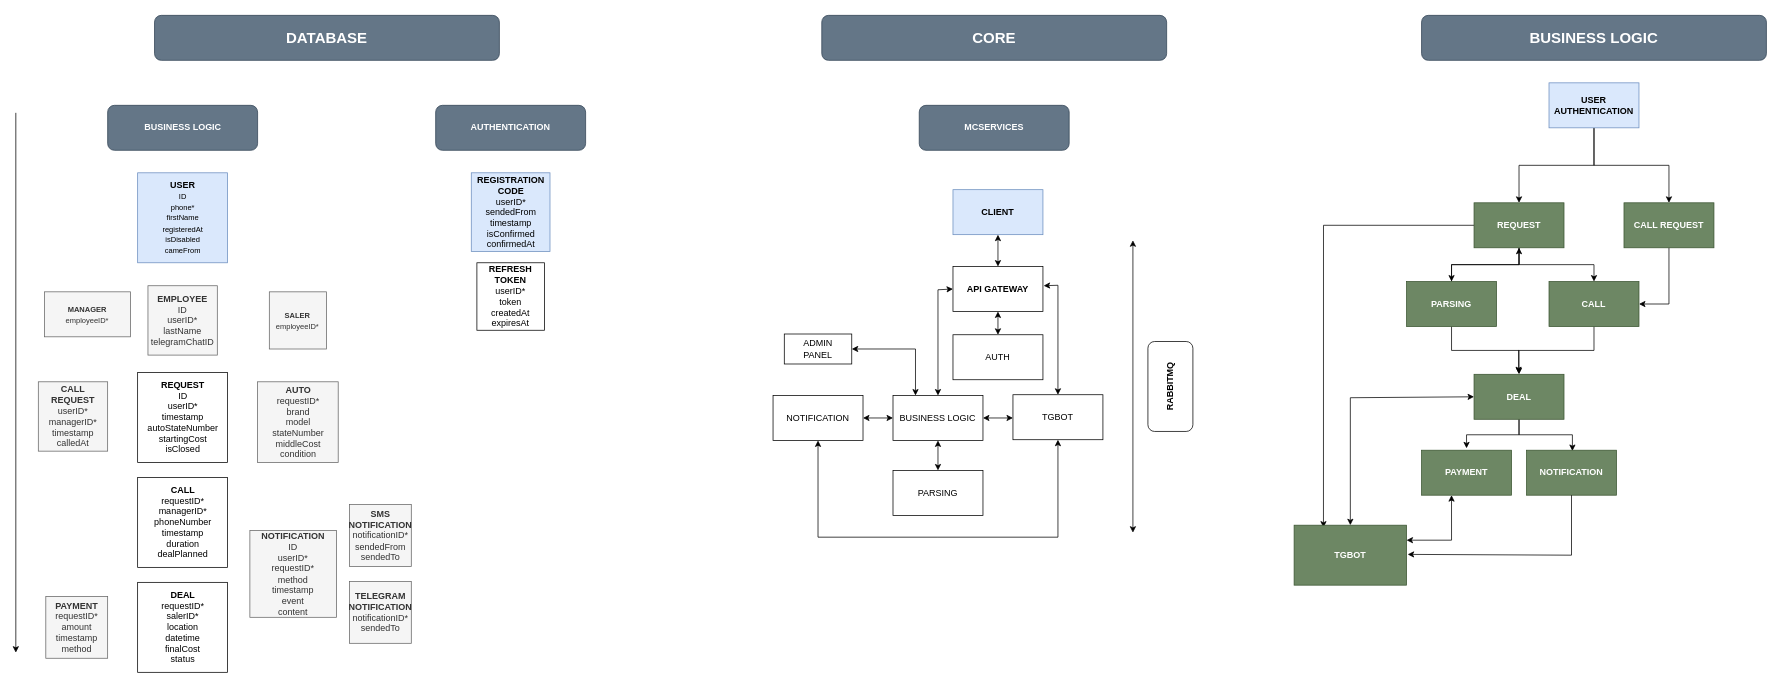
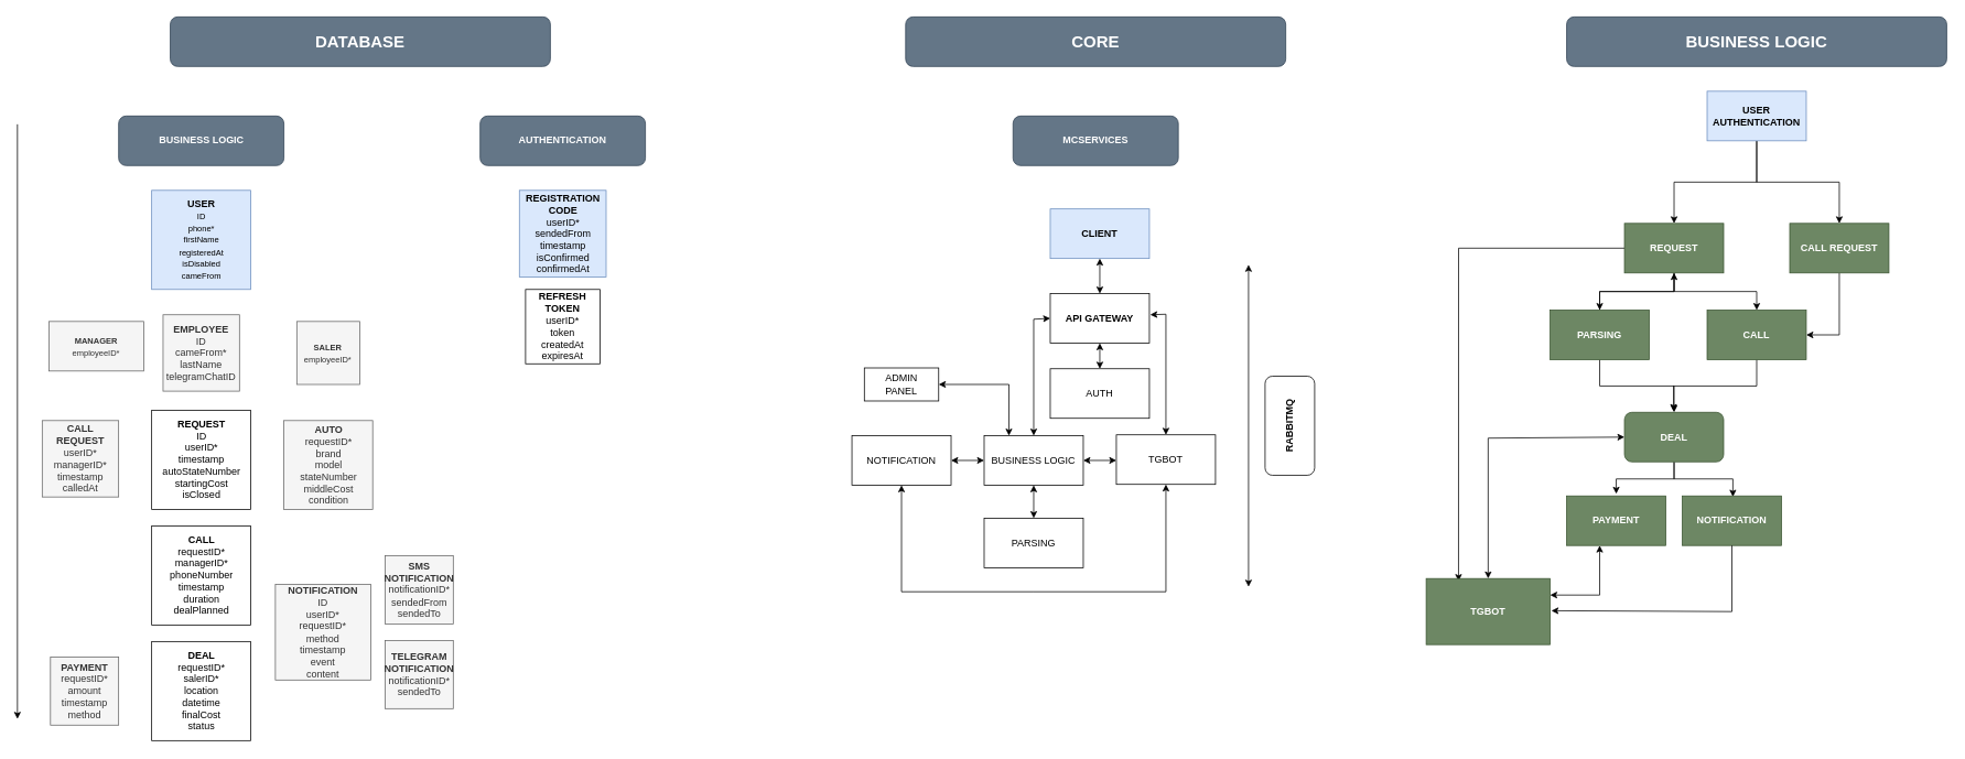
  <mxCell id="0" />
  <mxCell id="1" parent="0" />
  <mxCell id="2" value="&lt;b&gt;USER&lt;/b&gt;&lt;br&gt;&lt;font style=&quot;font-size: 10px;&quot;&gt;ID&lt;br&gt;phone*&lt;br&gt;firstName&lt;br&gt;registeredAt&lt;br&gt;isDisabled&lt;br&gt;cameFrom&lt;br&gt;&lt;/font&gt;" style="whiteSpace=wrap;html=1;aspect=fixed;fillColor=#dae8fc;strokeColor=#6c8ebf;" parent="1" vertex="1"><mxGeometry x="182.5" y="230" width="120" height="120" as="geometry" /></mxCell>
  <mxCell id="3" value="&lt;b&gt;AUTO&lt;/b&gt;&lt;br&gt;requestID*&lt;br&gt;brand&lt;br&gt;model&lt;br&gt;stateNumber&lt;br&gt;middleCost&lt;br&gt;condition" style="whiteSpace=wrap;html=1;aspect=fixed;fillColor=#f5f5f5;fontColor=#333333;strokeColor=#666666;" parent="1" vertex="1"><mxGeometry x="342.5" y="508.75" width="107.5" height="107.5" as="geometry" /></mxCell>
  <mxCell id="4" value="&lt;b&gt;REQUEST&lt;br&gt;&lt;/b&gt;ID&lt;br&gt;userID*&lt;br&gt;timestamp&lt;br&gt;autoStateNumber&lt;br&gt;startingCost&lt;br&gt;isClosed" style="whiteSpace=wrap;html=1;aspect=fixed;container=1;" parent="1" vertex="1"><mxGeometry x="182.5" y="496.25" width="120" height="120" as="geometry"><mxRectangle x="202.5" y="360" width="130" height="110" as="alternateBounds" /></mxGeometry></mxCell>
  <mxCell id="5" value="&lt;b&gt;CALL&lt;br&gt;&lt;/b&gt;requestID*&lt;br&gt;managerID*&lt;br&gt;phoneNumber&lt;br&gt;timestamp&lt;br&gt;duration&lt;br&gt;dealPlanned" style="whiteSpace=wrap;html=1;aspect=fixed;" parent="1" vertex="1"><mxGeometry x="182.5" y="636.25" width="120" height="120" as="geometry" /></mxCell>
  <mxCell id="6" value="&lt;b&gt;DEAL&lt;/b&gt;&lt;br&gt;requestID*&lt;br&gt;salerID*&lt;br&gt;location&lt;br&gt;datetime&lt;br&gt;finalCost&lt;br&gt;status" style="whiteSpace=wrap;html=1;aspect=fixed;" parent="1" vertex="1"><mxGeometry x="182.5" y="776.25" width="120" height="120" as="geometry" /></mxCell>
  <mxCell id="7" value="&lt;font style=&quot;font-size: 10px;&quot;&gt;&lt;b&gt;MANAGER&lt;br&gt;&lt;/b&gt;employeeID*&lt;br&gt;&lt;/font&gt;" style="whiteSpace=wrap;html=1;aspect=fixed;fillColor=#f5f5f5;strokeColor=#666666;fontColor=#333333;" parent="1" vertex="1"><mxGeometry x="58.13" y="388.75" width="115" height="60" as="geometry" /></mxCell>
  <mxCell id="8" value="&lt;font style=&quot;font-size: 10px;&quot;&gt;&lt;b&gt;SALER&lt;br&gt;&lt;/b&gt;employeeID*&lt;br&gt;&lt;/font&gt;" style="whiteSpace=wrap;html=1;aspect=fixed;fillColor=#f5f5f5;strokeColor=#666666;fontColor=#333333;" parent="1" vertex="1"><mxGeometry x="358.13" y="388.76" width="76.25" height="76.25" as="geometry" /></mxCell>
  <mxCell id="9" value="&lt;b&gt;PAYMENT&lt;br&gt;&lt;/b&gt;requestID*&lt;br&gt;amount&lt;br&gt;timestamp&lt;br&gt;method" style="whiteSpace=wrap;html=1;aspect=fixed;fillColor=#f5f5f5;fontColor=#333333;strokeColor=#666666;" parent="1" vertex="1"><mxGeometry x="60" y="795" width="82.5" height="82.5" as="geometry" /></mxCell>
  <mxCell id="10" value="BUSINESS LOGIC" style="rounded=1;whiteSpace=wrap;html=1;fillColor=#647687;strokeColor=#314354;fontColor=#ffffff;fontStyle=1" parent="1" vertex="1"><mxGeometry x="142.5" y="140" width="200" height="60" as="geometry" /></mxCell>
  <mxCell id="11" value="" style="endArrow=classic;html=1;rounded=0;" parent="1" edge="1"><mxGeometry width="50" height="50" relative="1" as="geometry"><mxPoint x="20" y="150" as="sourcePoint" /><mxPoint x="20" y="870" as="targetPoint" /></mxGeometry></mxCell>
  <mxCell id="12" value="&lt;b&gt;REGISTRATION&lt;/b&gt;&lt;br&gt;&lt;b&gt;CODE&lt;/b&gt;&lt;br&gt;userID*&lt;br&gt;sendedFrom&lt;br&gt;timestamp&lt;br&gt;isConfirmed&lt;br&gt;confirmedAt" style="whiteSpace=wrap;html=1;aspect=fixed;fillColor=#dae8fc;strokeColor=#6c8ebf;" parent="1" vertex="1"><mxGeometry x="627.5" y="230" width="105" height="105" as="geometry" /></mxCell>
  <mxCell id="13" value="&lt;b&gt;REFRESH&lt;/b&gt;&lt;br&gt;&lt;b&gt;TOKEN&lt;/b&gt;&lt;br&gt;userID*&lt;br&gt;token&lt;br&gt;createdAt&lt;br&gt;expiresAt" style="whiteSpace=wrap;html=1;aspect=fixed;" parent="1" vertex="1"><mxGeometry x="635" y="350" width="90" height="90" as="geometry" /></mxCell>
  <mxCell id="14" value="AUTHENTICATION" style="rounded=1;whiteSpace=wrap;html=1;fillColor=#647687;strokeColor=#314354;fontColor=#ffffff;fontStyle=1" parent="1" vertex="1"><mxGeometry x="580" y="140" width="200" height="60" as="geometry" /></mxCell>
  <mxCell id="15" value="&lt;b&gt;CALL&lt;/b&gt;&lt;br&gt;&lt;b&gt;REQUEST&lt;br&gt;&lt;/b&gt;userID*&lt;br&gt;managerID*&lt;br&gt;timestamp&lt;br&gt;calledAt" style="whiteSpace=wrap;html=1;aspect=fixed;fillColor=#f5f5f5;fontColor=#333333;strokeColor=#666666;" parent="1" vertex="1"><mxGeometry x="50" y="508.75" width="92.5" height="92.5" as="geometry" /></mxCell>
  <mxCell id="16" value="MCSERVICES" style="rounded=1;whiteSpace=wrap;html=1;fillColor=#647687;strokeColor=#314354;fontColor=#ffffff;fontStyle=1" parent="1" vertex="1"><mxGeometry x="1225" y="140" width="200" height="60" as="geometry" /></mxCell>
  <mxCell id="17" value="BUSINESS LOGIC" style="rounded=0;whiteSpace=wrap;html=1;" parent="1" vertex="1"><mxGeometry x="1190" y="527" width="120" height="60" as="geometry" /></mxCell>
  <mxCell id="18" value="PARSING" style="rounded=0;whiteSpace=wrap;html=1;" parent="1" vertex="1"><mxGeometry x="1190" y="627" width="120" height="60" as="geometry" /></mxCell>
  <mxCell id="19" value="TGBOT" style="rounded=0;whiteSpace=wrap;html=1;" parent="1" vertex="1"><mxGeometry x="1350" y="526" width="120" height="60" as="geometry" /></mxCell>
  <mxCell id="20" value="API GATEWAY" style="rounded=0;whiteSpace=wrap;html=1;fontStyle=1" parent="1" vertex="1"><mxGeometry x="1270" y="355" width="120" height="60" as="geometry" /></mxCell>
  <mxCell id="21" value="" style="endArrow=classic;startArrow=classic;html=1;rounded=0;entryX=0.5;entryY=0;entryDx=0;entryDy=0;exitX=1.008;exitY=0.426;exitDx=0;exitDy=0;exitPerimeter=0;" parent="1" source="20" target="19" edge="1"><mxGeometry width="50" height="50" relative="1" as="geometry"><mxPoint x="1330" y="456" as="sourcePoint" /><mxPoint x="1380" y="516" as="targetPoint" /><Array as="points"><mxPoint x="1410" y="380" /></Array></mxGeometry></mxCell>
  <mxCell id="22" value="" style="endArrow=classic;startArrow=classic;html=1;rounded=0;exitX=0.5;exitY=0;exitDx=0;exitDy=0;entryX=0;entryY=0.5;entryDx=0;entryDy=0;" parent="1" source="17" target="20" edge="1"><mxGeometry width="50" height="50" relative="1" as="geometry"><mxPoint x="1270" y="536" as="sourcePoint" /><mxPoint x="1330" y="456" as="targetPoint" /><Array as="points"><mxPoint x="1250" y="386" /></Array></mxGeometry></mxCell>
  <mxCell id="23" value="" style="endArrow=classic;startArrow=classic;html=1;rounded=0;entryX=0.5;entryY=1;entryDx=0;entryDy=0;exitX=0.5;exitY=0;exitDx=0;exitDy=0;" parent="1" source="18" target="17" edge="1"><mxGeometry width="50" height="50" relative="1" as="geometry"><mxPoint x="1240" y="657" as="sourcePoint" /><mxPoint x="1290" y="607" as="targetPoint" /></mxGeometry></mxCell>
  <mxCell id="24" value="" style="endArrow=classic;startArrow=classic;html=1;rounded=0;exitX=1;exitY=0.5;exitDx=0;exitDy=0;" parent="1" source="17" edge="1"><mxGeometry width="50" height="50" relative="1" as="geometry"><mxPoint x="1340" y="607" as="sourcePoint" /><mxPoint x="1350" y="557" as="targetPoint" /></mxGeometry></mxCell>
  <mxCell id="25" value="AUTH" style="rounded=0;whiteSpace=wrap;html=1;" parent="1" vertex="1"><mxGeometry x="1270" y="446" width="120" height="60" as="geometry" /></mxCell>
  <mxCell id="26" value="" style="endArrow=classic;startArrow=classic;html=1;rounded=0;entryX=0.5;entryY=1;entryDx=0;entryDy=0;exitX=0.5;exitY=0;exitDx=0;exitDy=0;" parent="1" source="25" target="20" edge="1"><mxGeometry width="50" height="50" relative="1" as="geometry"><mxPoint x="1160" y="506" as="sourcePoint" /><mxPoint x="1210" y="456" as="targetPoint" /></mxGeometry></mxCell>
  <mxCell id="27" value="" style="endArrow=classic;startArrow=classic;html=1;rounded=0;" parent="1" edge="1"><mxGeometry width="50" height="50" relative="1" as="geometry"><mxPoint x="1510" y="710" as="sourcePoint" /><mxPoint x="1510" y="320" as="targetPoint" /></mxGeometry></mxCell>
  <mxCell id="28" value="RABBITMQ" style="rounded=1;whiteSpace=wrap;html=1;rotation=-90;fontStyle=1" parent="1" vertex="1"><mxGeometry x="1500" y="485" width="120" height="60" as="geometry" /></mxCell>
  <mxCell id="29" value="NOTIFICATION" style="rounded=0;whiteSpace=wrap;html=1;" parent="1" vertex="1"><mxGeometry x="1030" y="527" width="120" height="60" as="geometry" /></mxCell>
  <mxCell id="30" value="" style="endArrow=classic;startArrow=classic;html=1;rounded=0;entryX=0;entryY=0.5;entryDx=0;entryDy=0;exitX=1;exitY=0.5;exitDx=0;exitDy=0;" parent="1" source="29" target="17" edge="1"><mxGeometry width="50" height="50" relative="1" as="geometry"><mxPoint x="1160" y="536" as="sourcePoint" /><mxPoint x="1250" y="536" as="targetPoint" /></mxGeometry></mxCell>
  <mxCell id="31" value="" style="endArrow=classic;startArrow=classic;html=1;rounded=0;entryX=0.5;entryY=1;entryDx=0;entryDy=0;exitX=0.5;exitY=1;exitDx=0;exitDy=0;" parent="1" source="29" target="19" edge="1"><mxGeometry width="50" height="50" relative="1" as="geometry"><mxPoint x="1070" y="765" as="sourcePoint" /><mxPoint x="1280" y="715" as="targetPoint" /><Array as="points"><mxPoint x="1090" y="716" /><mxPoint x="1250" y="716" /><mxPoint x="1410" y="716" /></Array></mxGeometry></mxCell>
  <mxCell id="32" value="&lt;b&gt;NOTIFICATION&lt;/b&gt;&lt;br&gt;ID&lt;br&gt;userID*&lt;br&gt;requestID*&lt;br&gt;method&lt;br&gt;timestamp&lt;br&gt;event&lt;br&gt;content" style="whiteSpace=wrap;html=1;aspect=fixed;fillColor=#f5f5f5;fontColor=#333333;strokeColor=#666666;direction=south;" parent="1" vertex="1"><mxGeometry x="332.19" y="707.25" width="115.62" height="115.62" as="geometry" /></mxCell>
  <mxCell id="33" value="&lt;b&gt;SMS&lt;br&gt;NOTIFICATION&lt;br&gt;&lt;/b&gt;notificationID*&lt;br&gt;sendedFrom&lt;br&gt;sendedTo" style="whiteSpace=wrap;html=1;aspect=fixed;fillColor=#f5f5f5;fontColor=#333333;strokeColor=#666666;" parent="1" vertex="1"><mxGeometry x="465" y="672.56" width="82.5" height="82.5" as="geometry" /></mxCell>
  <mxCell id="34" value="&lt;b&gt;TELEGRAM&lt;br&gt;NOTIFICATION&lt;/b&gt;&lt;br&gt;notificationID*&lt;br&gt;sendedTo" style="whiteSpace=wrap;html=1;aspect=fixed;fillColor=#f5f5f5;fontColor=#333333;strokeColor=#666666;" parent="1" vertex="1"><mxGeometry x="465" y="775.06" width="82.5" height="82.5" as="geometry" /></mxCell>
  <mxCell id="35" value="DATABASE" style="rounded=1;whiteSpace=wrap;html=1;fontSize=20;fillColor=#647687;fontColor=#ffffff;strokeColor=#314354;fontStyle=1" parent="1" vertex="1"><mxGeometry x="205" y="20" width="460" height="60" as="geometry" /></mxCell>
  <mxCell id="36" value="CORE" style="rounded=1;whiteSpace=wrap;html=1;fontSize=20;fillColor=#647687;fontColor=#ffffff;strokeColor=#314354;fontStyle=1" parent="1" vertex="1"><mxGeometry x="1095" y="20" width="460" height="60" as="geometry" /></mxCell>
  <mxCell id="37" value="BUSINESS LOGIC" style="rounded=1;whiteSpace=wrap;html=1;fontSize=20;fillColor=#647687;fontColor=#ffffff;strokeColor=#314354;fontStyle=1" parent="1" vertex="1"><mxGeometry x="1895" y="20" width="460" height="60" as="geometry" /></mxCell>
  <mxCell id="38" style="edgeStyle=orthogonalEdgeStyle;rounded=0;orthogonalLoop=1;jettySize=auto;html=1;entryX=0.5;entryY=0;entryDx=0;entryDy=0;" parent="1" source="40" target="44" edge="1"><mxGeometry relative="1" as="geometry" /></mxCell>
  <mxCell id="39" style="edgeStyle=orthogonalEdgeStyle;rounded=0;orthogonalLoop=1;jettySize=auto;html=1;" parent="1" source="40" target="46" edge="1"><mxGeometry relative="1" as="geometry" /></mxCell>
  <mxCell id="40" value="USER AUTHENTICATION" style="rounded=0;whiteSpace=wrap;html=1;fillColor=#dae8fc;strokeColor=#6c8ebf;fontStyle=1" parent="1" vertex="1"><mxGeometry x="2065" y="110" width="120" height="60" as="geometry" /></mxCell>
  <mxCell id="41" style="edgeStyle=orthogonalEdgeStyle;rounded=0;orthogonalLoop=1;jettySize=auto;html=1;entryX=0.5;entryY=0;entryDx=0;entryDy=0;" parent="1" source="44" target="49" edge="1"><mxGeometry relative="1" as="geometry" /></mxCell>
  <mxCell id="42" style="edgeStyle=orthogonalEdgeStyle;rounded=0;orthogonalLoop=1;jettySize=auto;html=1;" parent="1" source="44" target="51" edge="1"><mxGeometry relative="1" as="geometry" /></mxCell>
  <mxCell id="43" style="edgeStyle=orthogonalEdgeStyle;rounded=0;orthogonalLoop=1;jettySize=auto;html=1;entryX=0.261;entryY=0.04;entryDx=0;entryDy=0;entryPerimeter=0;" parent="1" source="44" target="57" edge="1"><mxGeometry relative="1" as="geometry" /></mxCell>
  <mxCell id="44" value="REQUEST" style="rounded=0;whiteSpace=wrap;html=1;fillColor=#6d8764;fontColor=#ffffff;strokeColor=#3A5431;fontStyle=1" parent="1" vertex="1"><mxGeometry x="1965" y="270" width="120" height="60" as="geometry" /></mxCell>
  <mxCell id="45" style="edgeStyle=orthogonalEdgeStyle;rounded=0;orthogonalLoop=1;jettySize=auto;html=1;entryX=1;entryY=0.5;entryDx=0;entryDy=0;" parent="1" source="46" target="51" edge="1"><mxGeometry relative="1" as="geometry" /></mxCell>
  <mxCell id="46" value="CALL REQUEST" style="rounded=0;whiteSpace=wrap;html=1;fillColor=#6d8764;fontColor=#ffffff;strokeColor=#3A5431;fontStyle=1" parent="1" vertex="1"><mxGeometry x="2165" y="270" width="120" height="60" as="geometry" /></mxCell>
  <mxCell id="47" style="edgeStyle=orthogonalEdgeStyle;rounded=0;orthogonalLoop=1;jettySize=auto;html=1;entryX=0.5;entryY=1;entryDx=0;entryDy=0;" parent="1" source="49" target="44" edge="1"><mxGeometry relative="1" as="geometry" /></mxCell>
  <mxCell id="48" style="edgeStyle=orthogonalEdgeStyle;rounded=0;orthogonalLoop=1;jettySize=auto;html=1;" parent="1" source="49" target="54" edge="1"><mxGeometry relative="1" as="geometry" /></mxCell>
  <mxCell id="49" value="PARSING" style="rounded=0;whiteSpace=wrap;html=1;fillColor=#6d8764;fontColor=#ffffff;strokeColor=#3A5431;fontStyle=1" parent="1" vertex="1"><mxGeometry x="1875" y="375" width="120" height="60" as="geometry" /></mxCell>
  <mxCell id="50" style="edgeStyle=orthogonalEdgeStyle;rounded=0;orthogonalLoop=1;jettySize=auto;html=1;entryX=0.495;entryY=-0.025;entryDx=0;entryDy=0;entryPerimeter=0;" parent="1" source="51" target="54" edge="1"><mxGeometry relative="1" as="geometry" /></mxCell>
  <mxCell id="51" value="CALL" style="rounded=0;whiteSpace=wrap;html=1;fillColor=#6d8764;fontColor=#ffffff;strokeColor=#3A5431;fontStyle=1" parent="1" vertex="1"><mxGeometry x="2065" y="375" width="120" height="60" as="geometry" /></mxCell>
  <mxCell id="52" style="edgeStyle=orthogonalEdgeStyle;rounded=0;orthogonalLoop=1;jettySize=auto;html=1;entryX=0.51;entryY=0.017;entryDx=0;entryDy=0;entryPerimeter=0;" parent="1" source="54" target="56" edge="1"><mxGeometry relative="1" as="geometry" /></mxCell>
  <mxCell id="53" style="edgeStyle=orthogonalEdgeStyle;rounded=0;orthogonalLoop=1;jettySize=auto;html=1;entryX=0.5;entryY=-0.043;entryDx=0;entryDy=0;entryPerimeter=0;" parent="1" source="54" target="55" edge="1"><mxGeometry relative="1" as="geometry" /></mxCell>
- <mxCell id="54" value="DEAL" style="rounded=0;whiteSpace=wrap;html=1;fillColor=#6d8764;fontColor=#ffffff;strokeColor=#3A5431;fontStyle=1" parent="1" vertex="1"><mxGeometry x="1965" y="498.75" width="120" height="60" as="geometry" /></mxCell>
+ <mxCell id="54" value="DEAL" style="whiteSpace=wrap;html=1;fillColor=#6d8764;fontColor=#ffffff;strokeColor=#3A5431;fontStyle=1;rounded=1;" parent="1" vertex="1"><mxGeometry x="1965" y="498.75" width="120" height="60" as="geometry" /></mxCell>
  <mxCell id="55" value="PAYMENT" style="rounded=0;whiteSpace=wrap;html=1;fillColor=#6d8764;fontColor=#ffffff;strokeColor=#3A5431;fontStyle=1" parent="1" vertex="1"><mxGeometry x="1895" y="600" width="120" height="60" as="geometry" /></mxCell>
  <mxCell id="56" value="NOTIFICATION" style="rounded=0;whiteSpace=wrap;html=1;fillColor=#6d8764;fontColor=#ffffff;strokeColor=#3A5431;fontStyle=1" parent="1" vertex="1"><mxGeometry x="2035" y="600" width="120" height="60" as="geometry" /></mxCell>
  <mxCell id="57" value="TGBOT" style="rounded=0;whiteSpace=wrap;html=1;fillColor=#6d8764;fontColor=#ffffff;strokeColor=#3A5431;fontStyle=1" parent="1" vertex="1"><mxGeometry x="1725" y="700" width="150" height="80" as="geometry" /></mxCell>
  <mxCell id="58" value="" style="endArrow=classic;html=1;rounded=0;exitX=0.5;exitY=1;exitDx=0;exitDy=0;entryX=1.01;entryY=0.487;entryDx=0;entryDy=0;entryPerimeter=0;" parent="1" source="56" target="57" edge="1"><mxGeometry width="50" height="50" relative="1" as="geometry"><mxPoint x="2055" y="750" as="sourcePoint" /><mxPoint x="2105" y="700" as="targetPoint" /><Array as="points"><mxPoint x="2095" y="740" /></Array></mxGeometry></mxCell>
  <mxCell id="59" value="" style="endArrow=classic;startArrow=classic;html=1;rounded=0;entryX=0.333;entryY=1;entryDx=0;entryDy=0;entryPerimeter=0;exitX=1;exitY=0.25;exitDx=0;exitDy=0;" parent="1" source="57" target="55" edge="1"><mxGeometry width="50" height="50" relative="1" as="geometry"><mxPoint x="1935" y="730" as="sourcePoint" /><mxPoint x="1985" y="680" as="targetPoint" /><Array as="points"><mxPoint x="1935" y="720" /></Array></mxGeometry></mxCell>
  <mxCell id="60" value="" style="endArrow=classic;startArrow=classic;html=1;rounded=0;entryX=0;entryY=0.5;entryDx=0;entryDy=0;exitX=0.5;exitY=0;exitDx=0;exitDy=0;" parent="1" source="57" target="54" edge="1"><mxGeometry width="50" height="50" relative="1" as="geometry"><mxPoint x="1795" y="610" as="sourcePoint" /><mxPoint x="1845" y="560" as="targetPoint" /><Array as="points"><mxPoint x="1800" y="530" /></Array></mxGeometry></mxCell>
  <mxCell id="61" value="ADMIN&lt;br&gt;PANEL" style="rounded=0;whiteSpace=wrap;html=1;" parent="1" vertex="1"><mxGeometry x="1045" y="445" width="90" height="40" as="geometry" /></mxCell>
  <mxCell id="62" value="" style="endArrow=classic;startArrow=classic;html=1;rounded=0;exitX=1;exitY=0.5;exitDx=0;exitDy=0;entryX=0.25;entryY=0;entryDx=0;entryDy=0;" parent="1" source="61" target="17" edge="1"><mxGeometry width="50" height="50" relative="1" as="geometry"><mxPoint x="1170" y="515" as="sourcePoint" /><mxPoint x="1220" y="465" as="targetPoint" /><Array as="points"><mxPoint x="1220" y="465" /></Array></mxGeometry></mxCell>
  <mxCell id="63" value="CLIENT" style="rounded=0;whiteSpace=wrap;html=1;fontStyle=1;fillColor=#dae8fc;strokeColor=#6c8ebf;" parent="1" vertex="1"><mxGeometry x="1270" y="252.5" width="120" height="60" as="geometry" /></mxCell>
  <mxCell id="64" value="" style="endArrow=classic;startArrow=classic;html=1;rounded=0;exitX=0.5;exitY=1;exitDx=0;exitDy=0;entryX=0.5;entryY=0;entryDx=0;entryDy=0;" parent="1" source="63" target="20" edge="1"><mxGeometry width="50" height="50" relative="1" as="geometry"><mxPoint x="1355" y="440" as="sourcePoint" /><mxPoint x="1405" y="390" as="targetPoint" /></mxGeometry></mxCell>
- <mxCell id="65" value="&lt;b&gt;EMPLOYEE&lt;/b&gt;&lt;br&gt;ID&lt;br&gt;userID*&lt;br&gt;lastName&lt;br&gt;telegramChatID" style="whiteSpace=wrap;html=1;aspect=fixed;fillColor=#f5f5f5;fontColor=#333333;strokeColor=#666666;" parent="1" vertex="1"><mxGeometry x="196.25" y="380.63" width="92.5" height="92.5" as="geometry" /></mxCell>
+ <mxCell id="65" value="&lt;b&gt;EMPLOYEE&lt;/b&gt;&lt;br&gt;ID&lt;br&gt;cameFrom*&lt;br&gt;lastName&lt;br&gt;telegramChatID" style="whiteSpace=wrap;html=1;aspect=fixed;fillColor=#f5f5f5;fontColor=#333333;strokeColor=#666666;" parent="1" vertex="1"><mxGeometry x="196.25" y="380.63" width="92.5" height="92.5" as="geometry" /></mxCell>
